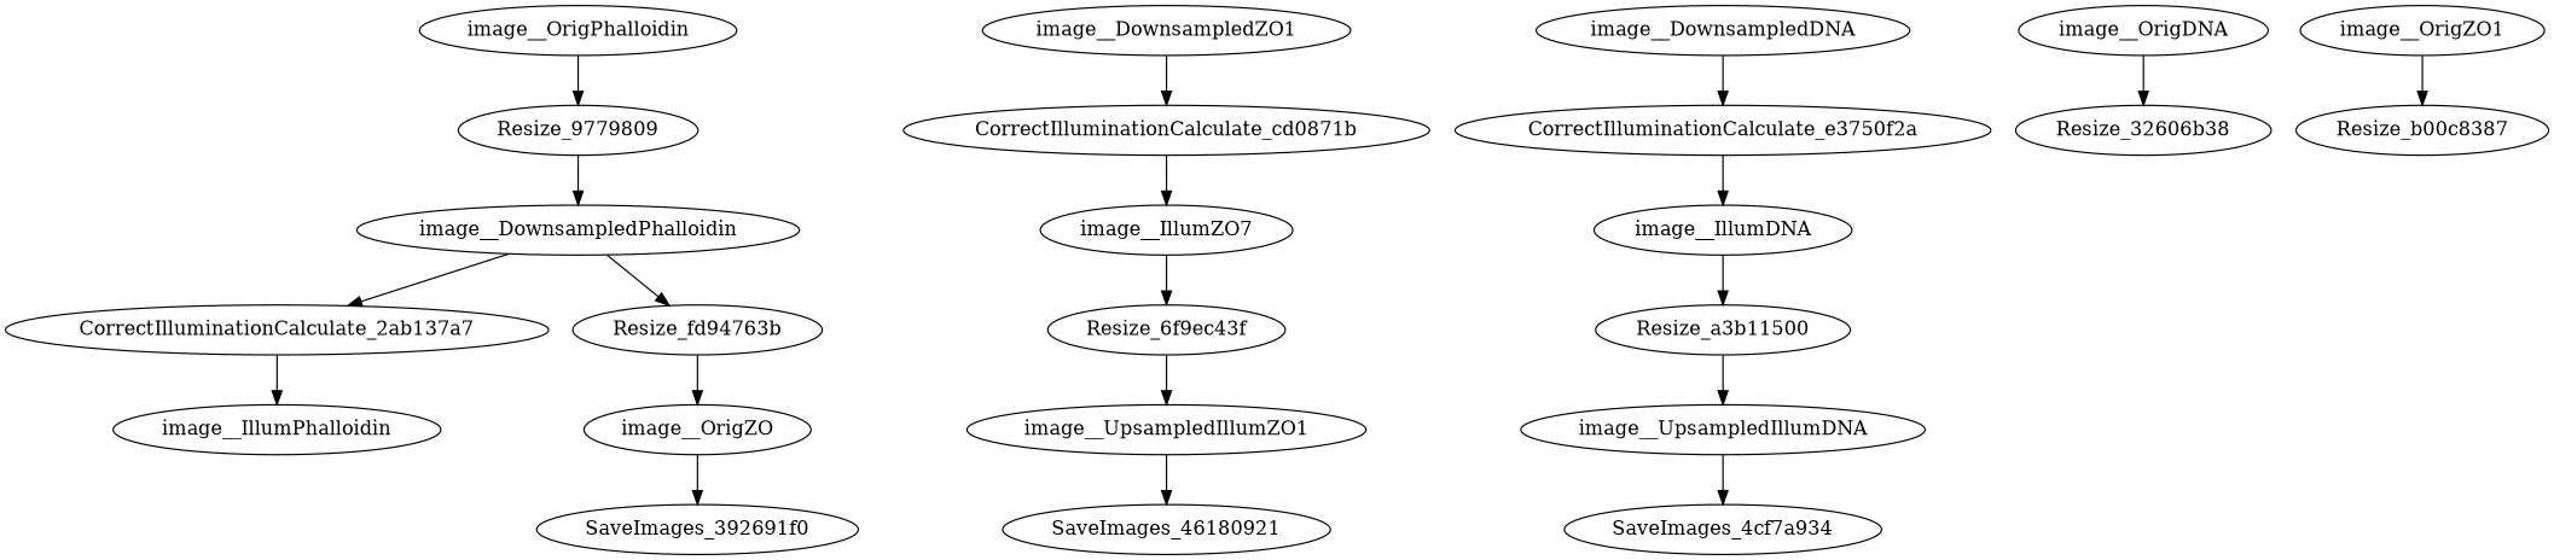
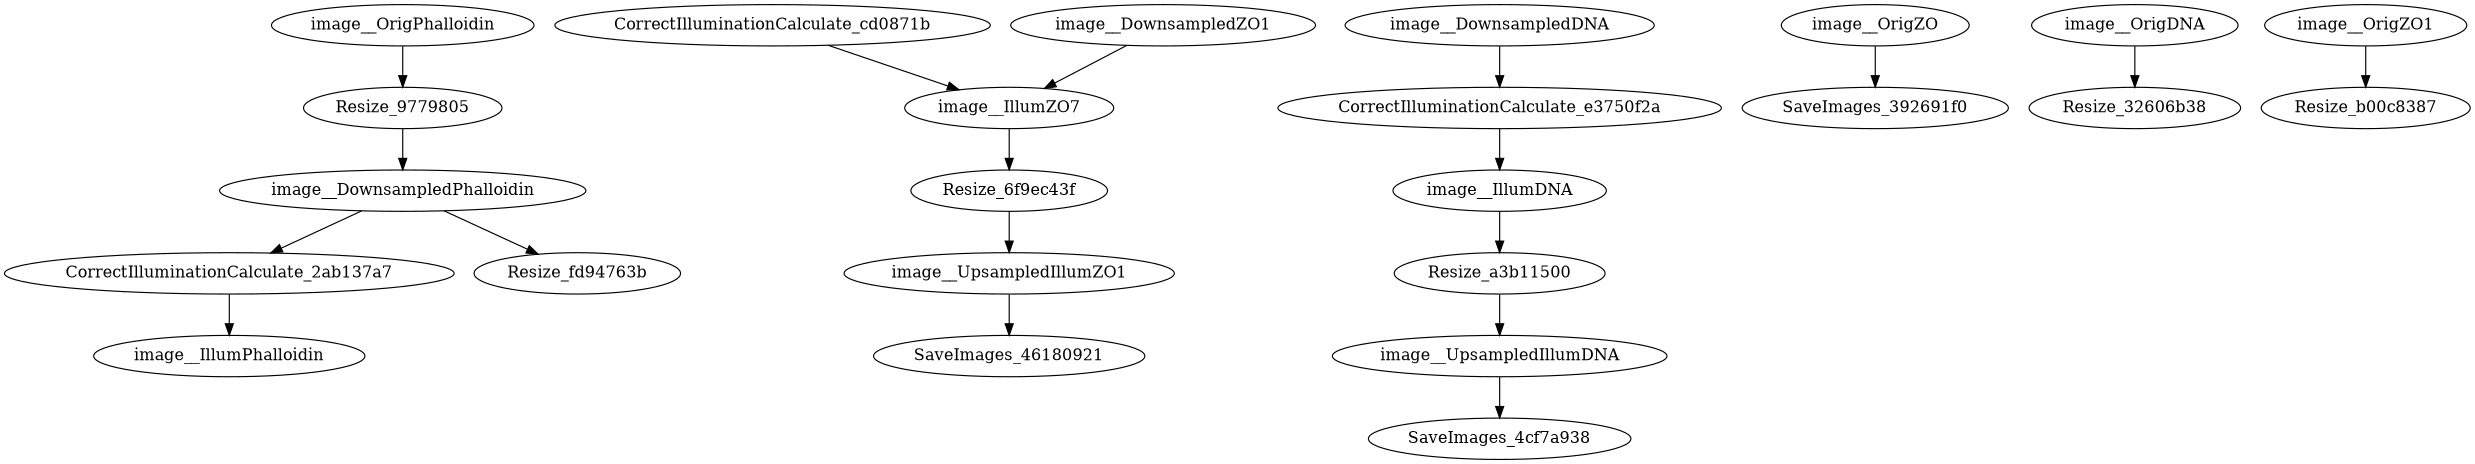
  strict digraph {
    node [type=image]
    image__IllumPhalloidin
    CorrectIlluminationCalculate_2ab137a7 [type=module]
    n3 [label=image__IllumZO7]
    CorrectIlluminationCalculate_cd0871b [type=module]
    Resize_6f9ec43f [type=module]
    image__IllumDNA
    CorrectIlluminationCalculate_e3750f2a [type=module]
    Resize_a3b11500 [type=module]
    image__DownsampledDNA
    image__UpsampledIllumZO1
    SaveImages_46180921 [type=module]
    image__DownsampledPhalloidin
-   Resize_9779805 [type=module label=Resize_9779809]
+   Resize_9779805 [type=module]
    Resize_fd94763b [type=module]
    image__UpsampledIllumDNA
-   SaveImages_4cf7a938 [type=module label=SaveImages_4cf7a934]
+   SaveImages_4cf7a938 [type=module]
    image__DownsampledZO1
    n18 [label=image__OrigZO]
    n19 [label=SaveImages_392691f0 type=module]
    image__OrigDNA
    Resize_32606b38 [type=module]
    image__OrigPhalloidin
    image__OrigZO1
    Resize_b00c8387 [type=module]
    CorrectIlluminationCalculate_2ab137a7 -> image__IllumPhalloidin
    n3 -> Resize_6f9ec43f
    CorrectIlluminationCalculate_cd0871b -> n3
    Resize_6f9ec43f -> image__UpsampledIllumZO1
    image__IllumDNA -> Resize_a3b11500
    CorrectIlluminationCalculate_e3750f2a -> image__IllumDNA
    Resize_a3b11500 -> image__UpsampledIllumDNA
    image__DownsampledDNA -> CorrectIlluminationCalculate_e3750f2a
    image__UpsampledIllumZO1 -> SaveImages_46180921
    image__DownsampledPhalloidin -> CorrectIlluminationCalculate_2ab137a7
    image__DownsampledPhalloidin -> Resize_fd94763b
    Resize_9779805 -> image__DownsampledPhalloidin
-   Resize_fd94763b -> n18
    image__UpsampledIllumDNA -> SaveImages_4cf7a938
-   image__DownsampledZO1 -> CorrectIlluminationCalculate_cd0871b
+   image__DownsampledZO1 -> n3
    n18 -> n19
    image__OrigDNA -> Resize_32606b38
    image__OrigPhalloidin -> Resize_9779805
    image__OrigZO1 -> Resize_b00c8387
  }
